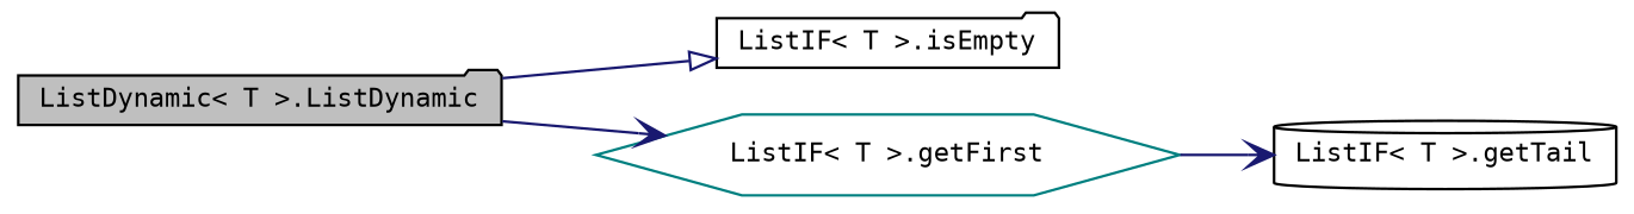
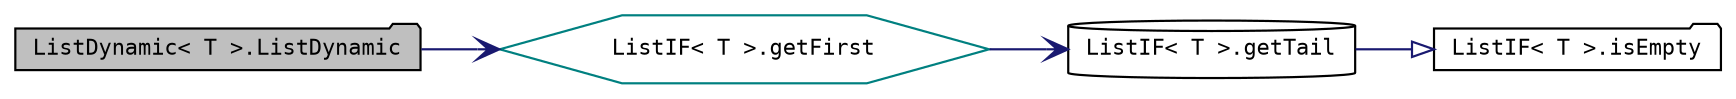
  digraph {
    fontname="DejaVu Sans Mono"
    rankdir=LR
    node [color=black fillcolor=white fontname="DejaVu Sans Mono" fontsize=10 shape=folder style=filled]
    edge [arrowhead=vee color=midnightblue fontname="DejaVu Sans Mono" fontsize=10 labelfontname=Helvetica labelfontsize=10 style=solid]
    n1 [fillcolor=grey75 fontcolor=black height=0.2 label="ListDynamic\< T \>.ListDynamic" width=0.4]
    n2 [height=0.2 label="ListIF\< T \>.isEmpty" width=0.4]
    n3 [color=teal height=0.2 label="ListIF\< T \>.getFirst" shape=hexagon width=0.4]
    n4 [height=0.2 label="ListIF\< T \>.getTail" shape=cylinder width=0.4]
-   n1 -> n2 [arrowhead=onormal]
+   n4 -> n2 [arrowhead=onormal]
    n1 -> n3
    n3 -> n4
  }
